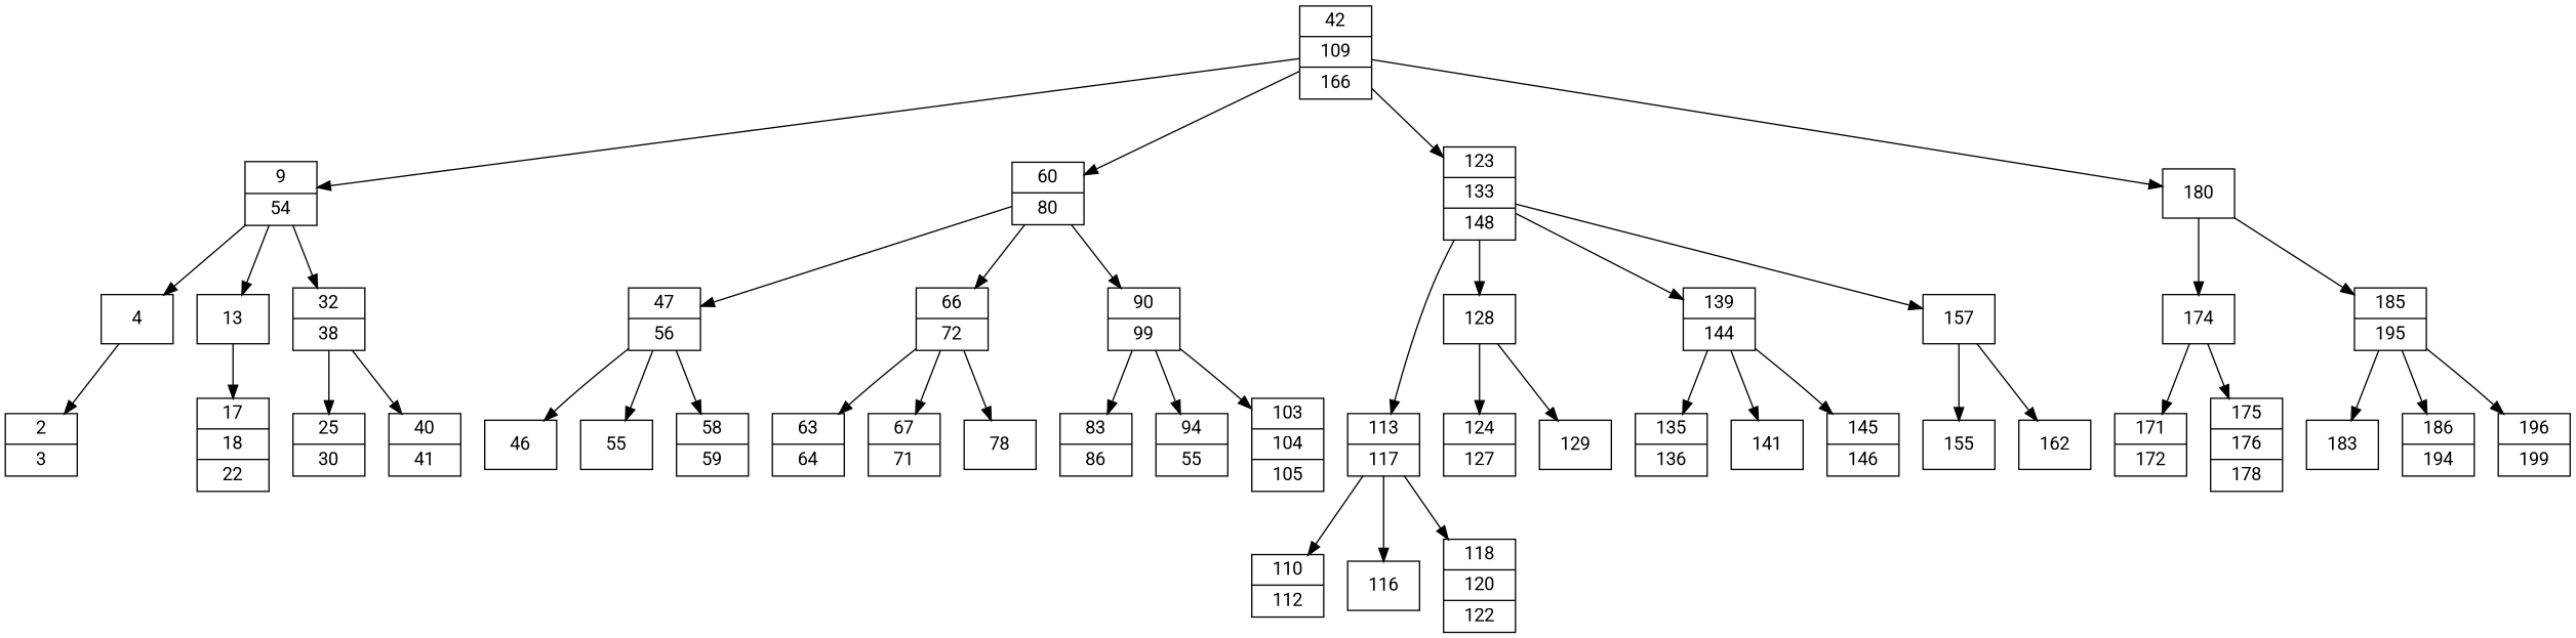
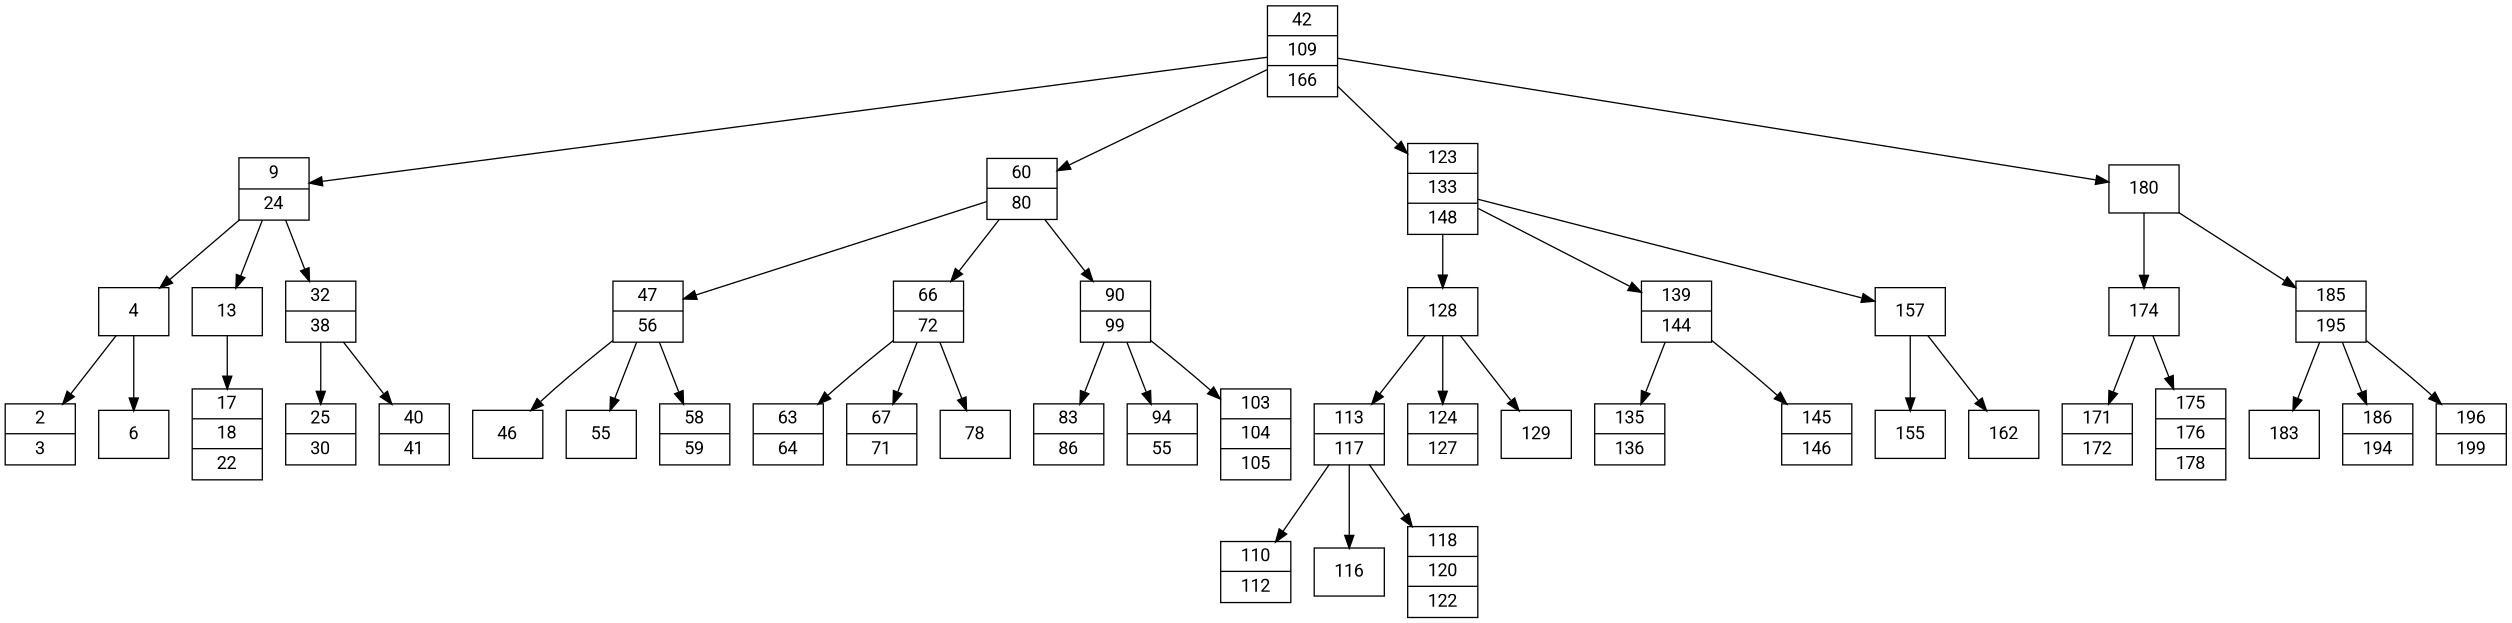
  digraph {
    fontname=Roboto
    node [fontname=Roboto shape=record]
    edge [fontname=Roboto]
    n1 [label="{42|109|166}"]
-   n2 [label="{9|54}"]
+   n2 [label="{9|24}"]
    n3 [label="{60|80}"]
    n4 [label="{123|133|148}"]
    n5 [label="{180}"]
    n6 [label="{4}"]
    n7 [label="{13}"]
    n8 [label="{32|38}"]
    n9 [label="{47|56}"]
    n10 [label="{66|72}"]
    n11 [label="{90|99}"]
    n12 [label="{113|117}"]
    n13 [label="{128}"]
    n14 [label="{139|144}"]
    n15 [label="{157}"]
    n16 [label="{174}"]
    n17 [label="{185|195}"]
    n18 [label="{2|3}"]
+   n19 [label="{6}"]
    n20 [label="{17|18|22}"]
    n21 [label="{25|30}"]
    n22 [label="{40|41}"]
    n23 [label="{46}"]
    n24 [label="{55}"]
    n25 [label="{58|59}"]
    n26 [label="{63|64}"]
    n27 [label="{67|71}"]
    n28 [label="{78}"]
    n29 [label="{83|86}"]
    n30 [label="{94|55}"]
    n31 [label="{103|104|105}"]
    n32 [label="{110|112}"]
    n33 [label="{116}"]
    n34 [label="{118|120|122}"]
    n35 [label="{124|127}"]
    n36 [label="{129}"]
    n37 [label="{135|136}"]
-   n38 [label="{141}"]
    n39 [label="{145|146}"]
    n40 [label="{155}"]
    n41 [label="{162}"]
    n42 [label="{171|172}"]
    n43 [label="{175|176|178}"]
    n44 [label="{183}"]
    n45 [label="{186|194}"]
    n46 [label="{196|199}"]
    n1 -> n2
    n1 -> n3
    n1 -> n4
    n1 -> n5
    n2 -> n6
    n2 -> n7
    n2 -> n8
    n3 -> n9
    n3 -> n10
    n3 -> n11
-   n4 -> n12
+   n13 -> n12
    n4 -> n13
    n4 -> n14
    n4 -> n15
    n5 -> n16
    n5 -> n17
    n6 -> n18
+   n6 -> n19
    n7 -> n20
    n8 -> n21
    n8 -> n22
    n9 -> n23
    n9 -> n24
    n9 -> n25
    n10 -> n26
    n10 -> n27
    n10 -> n28
    n11 -> n29
    n11 -> n30
    n11 -> n31
    n12 -> n32
    n12 -> n33
    n12 -> n34
    n13 -> n35
    n13 -> n36
    n14 -> n37
-   n14 -> n38
    n14 -> n39
    n15 -> n40
    n15 -> n41
    n16 -> n42
    n16 -> n43
    n17 -> n44
    n17 -> n45
    n17 -> n46
  }
